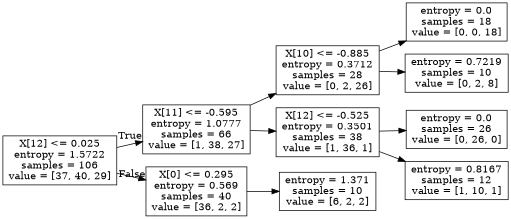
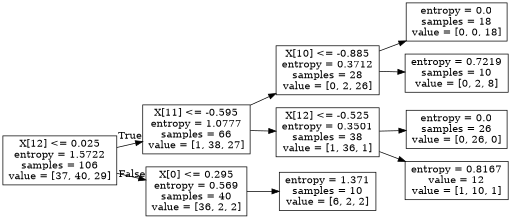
  digraph {
    rankdir=LR
    node [shape=box]
    n1 [label="X[12] <= 0.025\nentropy = 1.5722\nsamples = 106\nvalue = [37, 40, 29]"]
    n2 [label="X[11] <= -0.595\nentropy = 1.0777\nsamples = 66\nvalue = [1, 38, 27]"]
    n3 [label="X[0] <= 0.295\nentropy = 0.569\nsamples = 40\nvalue = [36, 2, 2]"]
    n4 [label="X[10] <= -0.885\nentropy = 0.3712\nsamples = 28\nvalue = [0, 2, 26]"]
    n5 [label="X[12] <= -0.525\nentropy = 0.3501\nsamples = 38\nvalue = [1, 36, 1]"]
    n6 [label="entropy = 1.371\nsamples = 10\nvalue = [6, 2, 2]"]
    n7 [label="entropy = 0.0\nsamples = 18\nvalue = [0, 0, 18]"]
    n8 [label="entropy = 0.7219\nsamples = 10\nvalue = [0, 2, 8]"]
    n9 [label="entropy = 0.0\nsamples = 26\nvalue = [0, 26, 0]"]
-   n10 [label="entropy = 0.8167\nsamples = 12\nvalue = [1, 10, 1]"]
+   n10 [label="entropy = 0.8167\nvalue = 12\nvalue = [1, 10, 1]"]
    n1 -> n2 [headlabel=True labelangle=45 labeldistance=2.5]
    n1 -> n3 [headlabel=False labelangle=-45 labeldistance=2.5]
    n2 -> n4
    n2 -> n5
    n3 -> n6
    n4 -> n7
    n4 -> n8
    n5 -> n9
    n5 -> n10
  }
